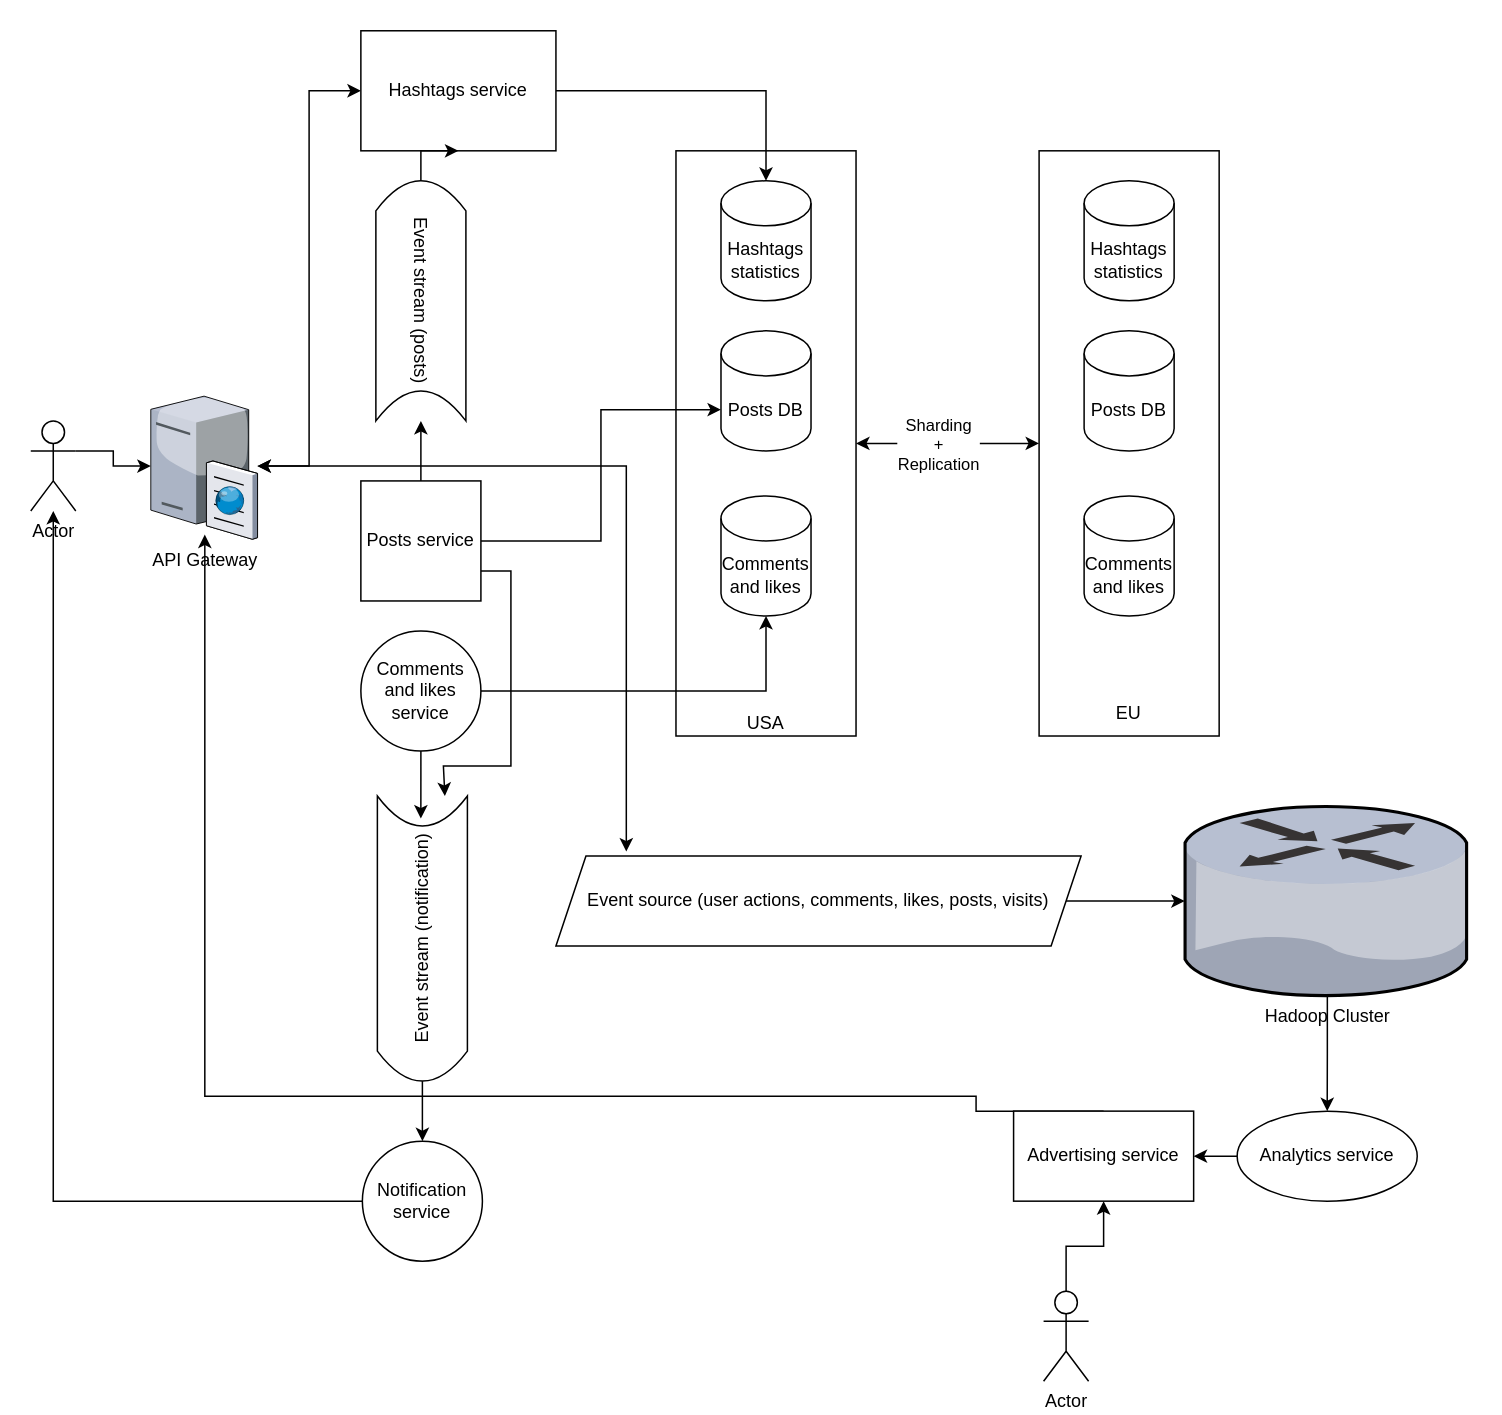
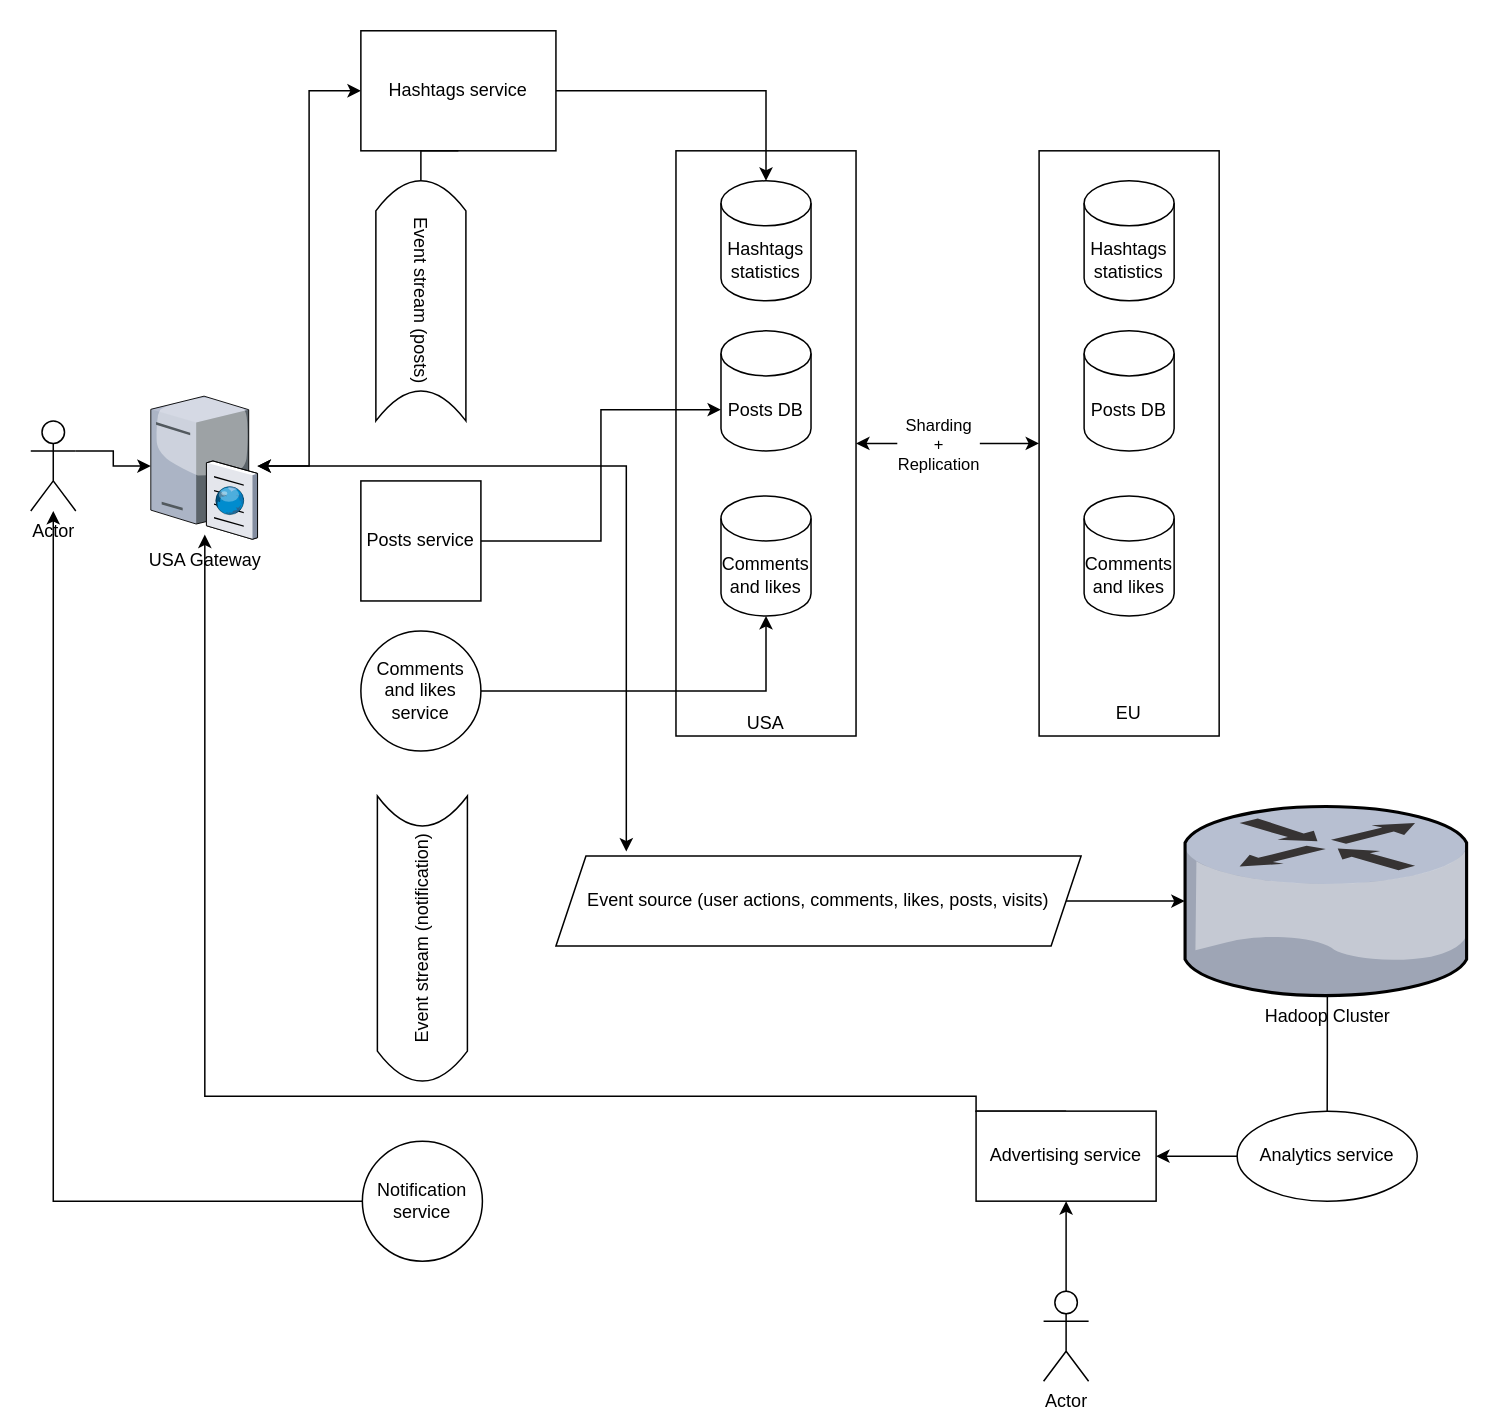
  <mxCell id="0" style=";html=1;" />
  <mxCell id="1" style=";html=1;" parent="0" />
  <mxCell id="2" value="&lt;div&gt;&lt;br&gt;&lt;/div&gt;&lt;div&gt;&lt;br&gt;&lt;/div&gt;&lt;div&gt;&lt;br&gt;&lt;/div&gt;&lt;div&gt;&lt;br&gt;&lt;/div&gt;&lt;div&gt;&lt;br&gt;&lt;/div&gt;&lt;div&gt;&lt;br&gt;&lt;/div&gt;&lt;div&gt;&lt;br&gt;&lt;/div&gt;&lt;div&gt;&lt;br&gt;&lt;/div&gt;&lt;div&gt;&lt;br&gt;&lt;/div&gt;&lt;div&gt;&lt;br&gt;&lt;/div&gt;&lt;div&gt;&lt;br&gt;&lt;/div&gt;&lt;div&gt;&lt;br&gt;&lt;/div&gt;&lt;div&gt;&lt;br&gt;&lt;/div&gt;&lt;div&gt;&lt;br&gt;&lt;/div&gt;&lt;div&gt;&lt;br&gt;&lt;/div&gt;&lt;div&gt;&lt;br&gt;&lt;/div&gt;&lt;div&gt;&lt;br&gt;&lt;/div&gt;&lt;div&gt;&lt;br&gt;&lt;/div&gt;&lt;div&gt;&lt;br&gt;&lt;/div&gt;&lt;div&gt;&lt;br&gt;&lt;/div&gt;&lt;div&gt;&lt;br&gt;&lt;/div&gt;&lt;div&gt;&lt;br&gt;&lt;/div&gt;&lt;div&gt;&lt;br&gt;&lt;/div&gt;&lt;div&gt;&lt;br&gt;&lt;/div&gt;&lt;div&gt;&lt;br&gt;&lt;/div&gt;&lt;div&gt;&lt;br&gt;&lt;/div&gt;&lt;div&gt;USA&lt;br&gt;&lt;/div&gt;" style="rounded=0;whiteSpace=wrap;html=1;" vertex="1" parent="1"><mxGeometry x="450" y="100" width="120" height="390" as="geometry" /></mxCell>
  <mxCell id="3" style="edgeStyle=orthogonalEdgeStyle;rounded=0;orthogonalLoop=1;jettySize=auto;html=1;exitX=1;exitY=0.333;exitDx=0;exitDy=0;exitPerimeter=0;" edge="1" parent="1" source="4" target="7"><mxGeometry relative="1" as="geometry" /></mxCell>
  <mxCell id="4" value="Actor" style="shape=umlActor;verticalLabelPosition=bottom;verticalAlign=top;html=1;outlineConnect=0;" vertex="1" parent="1"><mxGeometry x="20" y="280" width="30" height="60" as="geometry" /></mxCell>
  <mxCell id="5" style="edgeStyle=orthogonalEdgeStyle;rounded=0;orthogonalLoop=1;jettySize=auto;html=1;entryX=0;entryY=0.5;entryDx=0;entryDy=0;startArrow=classic;startFill=1;" edge="1" parent="1" source="7" target="17"><mxGeometry relative="1" as="geometry" /></mxCell>
  <mxCell id="6" style="edgeStyle=orthogonalEdgeStyle;rounded=0;orthogonalLoop=1;jettySize=auto;html=1;entryX=0.134;entryY=-0.05;entryDx=0;entryDy=0;entryPerimeter=0;startArrow=classic;startFill=1;" edge="1" parent="1" source="7" target="33"><mxGeometry relative="1" as="geometry" /></mxCell>
- <mxCell id="7" value="API Gateway" style="verticalLabelPosition=bottom;aspect=fixed;html=1;verticalAlign=top;strokeColor=none;align=center;outlineConnect=0;shape=mxgraph.citrix.cache_server;" vertex="1" parent="1"><mxGeometry x="100" y="261.25" width="71" height="97.5" as="geometry" /></mxCell>
+ <mxCell id="7" value="USA Gateway" style="verticalLabelPosition=bottom;aspect=fixed;html=1;verticalAlign=top;strokeColor=none;align=center;outlineConnect=0;shape=mxgraph.citrix.cache_server;" vertex="1" parent="1"><mxGeometry x="100" y="261.25" width="71" height="97.5" as="geometry" /></mxCell>
  <mxCell id="8" value="&lt;div&gt;Posts DB&lt;/div&gt;" style="shape=cylinder3;whiteSpace=wrap;html=1;boundedLbl=1;backgroundOutline=1;size=15;" vertex="1" parent="1"><mxGeometry x="480" y="220" width="60" height="80" as="geometry" /></mxCell>
  <mxCell id="9" style="edgeStyle=orthogonalEdgeStyle;rounded=0;orthogonalLoop=1;jettySize=auto;html=1;exitX=1;exitY=0.5;exitDx=0;exitDy=0;entryX=0;entryY=0;entryDx=0;entryDy=52.5;entryPerimeter=0;" edge="1" parent="1" source="12" target="8"><mxGeometry relative="1" as="geometry" /></mxCell>
- <mxCell id="10" style="edgeStyle=orthogonalEdgeStyle;rounded=0;orthogonalLoop=1;jettySize=auto;html=1;exitX=0.5;exitY=0;exitDx=0;exitDy=0;" edge="1" parent="1" source="12" target="23"><mxGeometry relative="1" as="geometry" /></mxCell>
- <mxCell id="11" style="edgeStyle=orthogonalEdgeStyle;rounded=0;orthogonalLoop=1;jettySize=auto;html=1;exitX=1;exitY=0.75;exitDx=0;exitDy=0;entryX=1;entryY=0.75;entryDx=0;entryDy=0;" edge="1" parent="1" source="12" target="25"><mxGeometry relative="1" as="geometry"><Array as="points"><mxPoint x="340" y="380" /><mxPoint x="340" y="510" /><mxPoint x="295" y="510" /></Array></mxGeometry></mxCell>
  <mxCell id="12" value="Posts service" style="whiteSpace=wrap;html=1;aspect=fixed;" vertex="1" parent="1"><mxGeometry x="240" y="320" width="80" height="80" as="geometry" /></mxCell>
- <mxCell id="13" style="edgeStyle=orthogonalEdgeStyle;rounded=0;orthogonalLoop=1;jettySize=auto;html=1;exitX=0.5;exitY=1;exitDx=0;exitDy=0;entryX=0.921;entryY=0.483;entryDx=0;entryDy=0;entryPerimeter=0;" edge="1" parent="1" source="15" target="25"><mxGeometry relative="1" as="geometry" /></mxCell>
  <mxCell id="14" style="edgeStyle=orthogonalEdgeStyle;rounded=0;orthogonalLoop=1;jettySize=auto;html=1;exitX=1;exitY=0.5;exitDx=0;exitDy=0;" edge="1" parent="1" source="15" target="21"><mxGeometry relative="1" as="geometry" /></mxCell>
  <mxCell id="15" value="Comments and likes service" style="ellipse;whiteSpace=wrap;html=1;aspect=fixed;" vertex="1" parent="1"><mxGeometry x="240" y="420" width="80" height="80" as="geometry" /></mxCell>
  <mxCell id="16" style="edgeStyle=orthogonalEdgeStyle;rounded=0;orthogonalLoop=1;jettySize=auto;html=1;exitX=1;exitY=0.5;exitDx=0;exitDy=0;" edge="1" parent="1" source="17" target="20"><mxGeometry relative="1" as="geometry" /></mxCell>
  <mxCell id="17" value="Hashtags service" style="whiteSpace=wrap;html=1;aspect=fixed;" vertex="1" parent="1"><mxGeometry x="240" y="20" width="130" height="80" as="geometry" /></mxCell>
  <mxCell id="18" style="edgeStyle=orthogonalEdgeStyle;rounded=0;orthogonalLoop=1;jettySize=auto;html=1;exitX=0;exitY=0.5;exitDx=0;exitDy=0;" edge="1" parent="1" source="19" target="4"><mxGeometry relative="1" as="geometry" /></mxCell>
  <mxCell id="19" value="&lt;div&gt;Notification &lt;br&gt;&lt;/div&gt;&lt;div&gt;service&lt;/div&gt;" style="ellipse;whiteSpace=wrap;html=1;aspect=fixed;" vertex="1" parent="1"><mxGeometry x="241" y="760" width="80" height="80" as="geometry" /></mxCell>
  <mxCell id="20" value="Hashtags statistics" style="shape=cylinder3;whiteSpace=wrap;html=1;boundedLbl=1;backgroundOutline=1;size=15;" vertex="1" parent="1"><mxGeometry x="480" y="120" width="60" height="80" as="geometry" /></mxCell>
  <mxCell id="21" value="&lt;div&gt;Comments and likes&lt;/div&gt;" style="shape=cylinder3;whiteSpace=wrap;html=1;boundedLbl=1;backgroundOutline=1;size=15;" vertex="1" parent="1"><mxGeometry x="480" y="330" width="60" height="80" as="geometry" /></mxCell>
- <mxCell id="22" style="edgeStyle=orthogonalEdgeStyle;rounded=0;orthogonalLoop=1;jettySize=auto;html=1;exitX=0;exitY=0.5;exitDx=0;exitDy=0;" edge="1" parent="1" source="23" target="17"><mxGeometry relative="1" as="geometry" /></mxCell>
+ <mxCell id="22" style="edgeStyle=orthogonalEdgeStyle;rounded=0;orthogonalLoop=1;jettySize=auto;html=1;exitX=0;exitY=0.5;exitDx=0;exitDy=0;endArrow=none;" edge="1" parent="1" source="23" target="17"><mxGeometry relative="1" as="geometry" /></mxCell>
  <mxCell id="23" value="Event stream (posts)" style="shape=dataStorage;whiteSpace=wrap;html=1;fixedSize=1;rotation=90;" vertex="1" parent="1"><mxGeometry x="200" y="170" width="160" height="60" as="geometry" /></mxCell>
- <mxCell id="24" style="edgeStyle=orthogonalEdgeStyle;rounded=0;orthogonalLoop=1;jettySize=auto;html=1;exitX=0;exitY=0.5;exitDx=0;exitDy=0;entryX=0.5;entryY=0;entryDx=0;entryDy=0;startArrow=none;startFill=0;" edge="1" parent="1" source="25" target="19"><mxGeometry relative="1" as="geometry" /></mxCell>
  <mxCell id="25" value="Event stream (notification)" style="shape=dataStorage;whiteSpace=wrap;html=1;fixedSize=1;rotation=-90;" vertex="1" parent="1"><mxGeometry x="186" y="595" width="190" height="60" as="geometry" /></mxCell>
  <mxCell id="26" value="&lt;div&gt;&lt;br&gt;&lt;/div&gt;&lt;div&gt;&lt;br&gt;&lt;/div&gt;&lt;div&gt;&lt;br&gt;&lt;/div&gt;&lt;div&gt;&lt;br&gt;&lt;/div&gt;&lt;div&gt;&lt;br&gt;&lt;/div&gt;&lt;div&gt;&lt;br&gt;&lt;/div&gt;&lt;div&gt;&lt;br&gt;&lt;/div&gt;&lt;div&gt;&lt;br&gt;&lt;/div&gt;&lt;div&gt;&lt;br&gt;&lt;/div&gt;&lt;div&gt;&lt;br&gt;&lt;/div&gt;&lt;div&gt;&lt;br&gt;&lt;/div&gt;&lt;div&gt;&lt;br&gt;&lt;/div&gt;&lt;div&gt;&lt;br&gt;&lt;/div&gt;&lt;div&gt;&lt;br&gt;&lt;/div&gt;&lt;div&gt;&lt;br&gt;&lt;/div&gt;&lt;div&gt;&lt;br&gt;&lt;/div&gt;&lt;div&gt;&lt;br&gt;&lt;/div&gt;&lt;div&gt;&lt;br&gt;&lt;/div&gt;&lt;div&gt;&lt;br&gt;&lt;/div&gt;&lt;div&gt;&lt;br&gt;&lt;/div&gt;&lt;div&gt;&lt;br&gt;&lt;/div&gt;&lt;div&gt;&lt;br&gt;&lt;/div&gt;&lt;div&gt;&lt;br&gt;&lt;/div&gt;&lt;div&gt;&lt;br&gt;&lt;/div&gt;&lt;div&gt;&lt;br&gt;&lt;/div&gt;&lt;div&gt;EU&lt;/div&gt;" style="rounded=0;whiteSpace=wrap;html=1;" vertex="1" parent="1"><mxGeometry x="692" y="100" width="120" height="390" as="geometry" /></mxCell>
  <mxCell id="27" value="&lt;div&gt;Posts DB&lt;/div&gt;" style="shape=cylinder3;whiteSpace=wrap;html=1;boundedLbl=1;backgroundOutline=1;size=15;" vertex="1" parent="1"><mxGeometry x="722" y="220" width="60" height="80" as="geometry" /></mxCell>
  <mxCell id="28" value="Hashtags statistics" style="shape=cylinder3;whiteSpace=wrap;html=1;boundedLbl=1;backgroundOutline=1;size=15;" vertex="1" parent="1"><mxGeometry x="722" y="120" width="60" height="80" as="geometry" /></mxCell>
  <mxCell id="29" value="&lt;div&gt;Comments and likes&lt;/div&gt;" style="shape=cylinder3;whiteSpace=wrap;html=1;boundedLbl=1;backgroundOutline=1;size=15;" vertex="1" parent="1"><mxGeometry x="722" y="330" width="60" height="80" as="geometry" /></mxCell>
  <mxCell id="30" style="edgeStyle=orthogonalEdgeStyle;rounded=0;orthogonalLoop=1;jettySize=auto;html=1;exitX=1;exitY=0.5;exitDx=0;exitDy=0;startArrow=classic;startFill=1;" edge="1" parent="1" source="2" target="26"><mxGeometry relative="1" as="geometry" /></mxCell>
  <mxCell id="31" value="&lt;div&gt;Sharding&lt;/div&gt;&lt;div&gt;+&lt;/div&gt;&lt;div&gt;Replication&lt;br&gt;&lt;/div&gt;" style="edgeLabel;html=1;align=center;verticalAlign=middle;resizable=0;points=[];" vertex="1" connectable="0" parent="30"><mxGeometry x="0.2" y="-3" relative="1" as="geometry"><mxPoint x="-19" y="-3" as="offset" /></mxGeometry></mxCell>
  <mxCell id="32" style="edgeStyle=orthogonalEdgeStyle;rounded=0;orthogonalLoop=1;jettySize=auto;html=1;exitX=1;exitY=0.5;exitDx=0;exitDy=0;startArrow=none;startFill=0;" edge="1" parent="1" source="33" target="35"><mxGeometry relative="1" as="geometry" /></mxCell>
  <mxCell id="33" value="Event source (user actions, comments, likes, posts, visits)" style="shape=parallelogram;perimeter=parallelogramPerimeter;whiteSpace=wrap;html=1;fixedSize=1;" vertex="1" parent="1"><mxGeometry x="370" y="570" width="350" height="60" as="geometry" /></mxCell>
- <mxCell id="34" style="edgeStyle=orthogonalEdgeStyle;rounded=0;orthogonalLoop=1;jettySize=auto;html=1;entryX=0.5;entryY=0;entryDx=0;entryDy=0;startArrow=none;startFill=0;" edge="1" parent="1" source="35" target="37"><mxGeometry relative="1" as="geometry" /></mxCell>
+ <mxCell id="34" style="edgeStyle=orthogonalEdgeStyle;rounded=0;orthogonalLoop=1;jettySize=auto;html=1;entryX=0.5;entryY=0;entryDx=0;entryDy=0;startArrow=none;startFill=0;endArrow=none;" edge="1" parent="1" source="35" target="37"><mxGeometry relative="1" as="geometry" /></mxCell>
  <mxCell id="35" value="Hadoop Cluster" style="verticalLabelPosition=bottom;aspect=fixed;html=1;verticalAlign=top;strokeColor=none;align=center;outlineConnect=0;shape=mxgraph.citrix.router;" vertex="1" parent="1"><mxGeometry x="789.07" y="537" width="189.86" height="126" as="geometry" /></mxCell>
  <mxCell id="36" style="edgeStyle=orthogonalEdgeStyle;rounded=0;orthogonalLoop=1;jettySize=auto;html=1;exitX=0;exitY=0.5;exitDx=0;exitDy=0;entryX=1;entryY=0.5;entryDx=0;entryDy=0;startArrow=none;startFill=0;" edge="1" parent="1" source="37" target="39"><mxGeometry relative="1" as="geometry" /></mxCell>
  <mxCell id="37" value="Analytics service" style="ellipse;whiteSpace=wrap;html=1;" vertex="1" parent="1"><mxGeometry x="824" y="740" width="120" height="60" as="geometry" /></mxCell>
  <mxCell id="38" style="edgeStyle=orthogonalEdgeStyle;rounded=0;orthogonalLoop=1;jettySize=auto;html=1;exitX=0.5;exitY=0;exitDx=0;exitDy=0;startArrow=none;startFill=0;" edge="1" parent="1" source="39"><mxGeometry relative="1" as="geometry"><mxPoint x="650" y="767" as="sourcePoint" /><mxPoint x="136" y="355.75" as="targetPoint" /><Array as="points"><mxPoint x="650" y="740" /><mxPoint x="650" y="730" /><mxPoint x="136" y="730" /></Array></mxGeometry></mxCell>
- <mxCell id="39" value="Advertising service" style="rounded=0;whiteSpace=wrap;html=1;" vertex="1" parent="1"><mxGeometry x="675" y="740" width="120" height="60" as="geometry" /></mxCell>
+ <mxCell id="39" value="Advertising service" style="rounded=0;whiteSpace=wrap;html=1;" vertex="1" parent="1"><mxGeometry x="650" y="740" width="120" height="60" as="geometry" /></mxCell>
  <mxCell id="40" style="edgeStyle=orthogonalEdgeStyle;rounded=0;orthogonalLoop=1;jettySize=auto;html=1;exitX=0.5;exitY=0;exitDx=0;exitDy=0;exitPerimeter=0;entryX=0.5;entryY=1;entryDx=0;entryDy=0;startArrow=none;startFill=0;" edge="1" parent="1" source="41" target="39"><mxGeometry relative="1" as="geometry" /></mxCell>
  <mxCell id="41" value="Actor" style="shape=umlActor;verticalLabelPosition=bottom;verticalAlign=top;html=1;outlineConnect=0;" vertex="1" parent="1"><mxGeometry x="695" y="860" width="30" height="60" as="geometry" /></mxCell>
